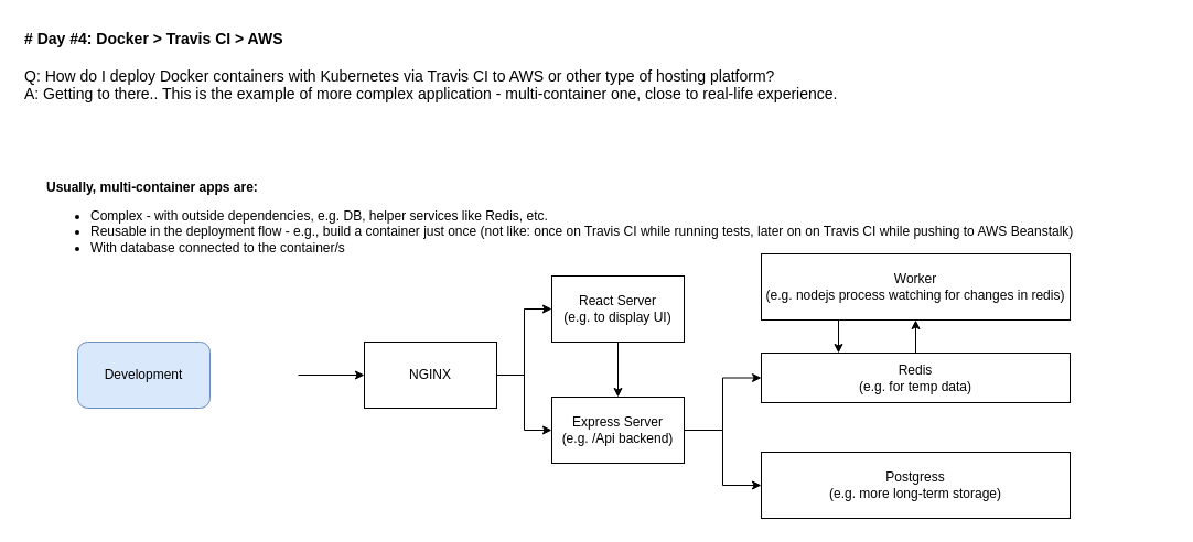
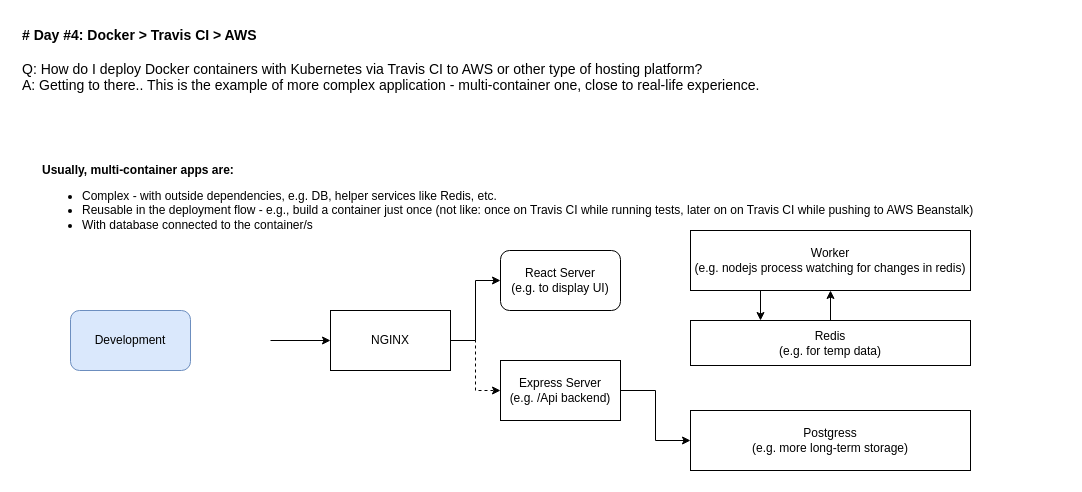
  <mxCell id="0" />
  <mxCell id="1" parent="0" />
  <mxCell id="2" value="&lt;b&gt;# Day #4: Docker &amp;gt; Travis CI &amp;gt; AWS&lt;br&gt;&lt;br&gt;&lt;/b&gt;Q: How do I deploy Docker containers with Kubernetes via Travis CI to AWS or other type of hosting platform?&lt;br&gt;A: Getting to there.. This is the example of more complex application - multi-container one, close to real-life experience." style="text;html=1;fontSize=14;fontColor=#000000;" parent="1" vertex="1"><mxGeometry x="20" y="20" width="760" height="60" as="geometry" /></mxCell>
  <mxCell id="3" value="&lt;div&gt;&lt;b&gt;Usually, multi-container apps are:&lt;/b&gt;&lt;/div&gt;&lt;ul&gt;&lt;li&gt;&lt;span&gt;Complex - with outside dependencies, e.g. DB, helper services like Redis, etc.&lt;/span&gt;&lt;br&gt;&lt;/li&gt;&lt;li&gt;Reusable in the deployment flow - e.g., build a container just once (not like: once on Travis CI while running tests, later on on Travis CI while pushing to AWS Beanstalk)&lt;/li&gt;&lt;li&gt;With database connected to the container/s&lt;/li&gt;&lt;/ul&gt;" style="text;strokeColor=none;fillColor=none;html=1;whiteSpace=wrap;verticalAlign=middle;overflow=hidden;" parent="1" vertex="1"><mxGeometry x="40" y="160" width="1020" height="80" as="geometry" /></mxCell>
  <mxCell id="4" value="Development" style="whiteSpace=wrap;html=1;fillColor=#dae8fc;strokeColor=#6c8ebf;rounded=1;" parent="1" vertex="1"><mxGeometry x="70" y="310" width="120" height="60" as="geometry" /></mxCell>
  <mxCell id="5" style="edgeStyle=orthogonalEdgeStyle;rounded=0;orthogonalLoop=1;jettySize=auto;html=1;entryX=0;entryY=0.5;entryDx=0;entryDy=0;" parent="1" source="7" target="9" edge="1"><mxGeometry relative="1" as="geometry" /></mxCell>
- <mxCell id="6" style="edgeStyle=orthogonalEdgeStyle;rounded=0;orthogonalLoop=1;jettySize=auto;html=1;" parent="1" source="7" target="12" edge="1"><mxGeometry relative="1" as="geometry" /></mxCell>
+ <mxCell id="6" style="edgeStyle=orthogonalEdgeStyle;rounded=0;orthogonalLoop=1;jettySize=auto;html=1;dashed=1;" parent="1" source="7" target="12" edge="1"><mxGeometry relative="1" as="geometry" /></mxCell>
  <mxCell id="7" value="NGINX" style="rounded=0;whiteSpace=wrap;html=1;" parent="1" vertex="1"><mxGeometry x="330" y="310" width="120" height="60" as="geometry" /></mxCell>
- <mxCell id="8" style="edgeStyle=orthogonalEdgeStyle;rounded=0;orthogonalLoop=1;jettySize=auto;html=1;" parent="1" source="9" target="12" edge="1"><mxGeometry relative="1" as="geometry" /></mxCell>
- <mxCell id="9" value="React Server&lt;br&gt;(e.g. to display UI)" style="rounded=0;whiteSpace=wrap;html=1;" parent="1" vertex="1"><mxGeometry x="500" y="250" width="120" height="60" as="geometry" /></mxCell>
- <mxCell id="10" style="edgeStyle=orthogonalEdgeStyle;rounded=0;orthogonalLoop=1;jettySize=auto;html=1;entryX=0;entryY=0.5;entryDx=0;entryDy=0;" parent="1" source="12" target="16" edge="1"><mxGeometry relative="1" as="geometry" /></mxCell>
+ <mxCell id="9" value="React Server&lt;br&gt;(e.g. to display UI)" style="whiteSpace=wrap;html=1;rounded=1;" parent="1" vertex="1"><mxGeometry x="500" y="250" width="120" height="60" as="geometry" /></mxCell>
  <mxCell id="11" style="edgeStyle=orthogonalEdgeStyle;rounded=0;orthogonalLoop=1;jettySize=auto;html=1;entryX=0;entryY=0.5;entryDx=0;entryDy=0;" parent="1" source="12" target="17" edge="1"><mxGeometry relative="1" as="geometry" /></mxCell>
  <mxCell id="12" value="Express Server&lt;br&gt;(e.g. /Api backend)" style="rounded=0;whiteSpace=wrap;html=1;" parent="1" vertex="1"><mxGeometry x="500" y="360" width="120" height="60" as="geometry" /></mxCell>
  <mxCell id="13" style="edgeStyle=orthogonalEdgeStyle;rounded=0;orthogonalLoop=1;jettySize=auto;html=1;exitX=0.25;exitY=1;exitDx=0;exitDy=0;entryX=0.25;entryY=0;entryDx=0;entryDy=0;" parent="1" source="14" target="16" edge="1"><mxGeometry relative="1" as="geometry" /></mxCell>
  <mxCell id="14" value="Worker&lt;br&gt;(e.g. nodejs process watching for changes in redis)" style="rounded=0;whiteSpace=wrap;html=1;" parent="1" vertex="1"><mxGeometry x="690" y="230" width="280" height="60" as="geometry" /></mxCell>
  <mxCell id="15" style="edgeStyle=orthogonalEdgeStyle;rounded=0;orthogonalLoop=1;jettySize=auto;html=1;entryX=0.5;entryY=1;entryDx=0;entryDy=0;" parent="1" source="16" target="14" edge="1"><mxGeometry relative="1" as="geometry" /></mxCell>
  <mxCell id="16" value="Redis&lt;br&gt;(e.g. for temp data)" style="rounded=0;whiteSpace=wrap;html=1;" parent="1" vertex="1"><mxGeometry x="690" y="320" width="280" height="45" as="geometry" /></mxCell>
  <mxCell id="17" value="Postgress&lt;br&gt;(e.g. more long-term storage)" style="rounded=0;whiteSpace=wrap;html=1;" parent="1" vertex="1"><mxGeometry x="690" y="410" width="280" height="60" as="geometry" /></mxCell>
  <mxCell id="18" value="" style="endArrow=classic;html=1;" parent="1" target="7" edge="1"><mxGeometry width="50" height="50" relative="1" as="geometry"><mxPoint x="270" y="340" as="sourcePoint" /><mxPoint x="330" y="320" as="targetPoint" /></mxGeometry></mxCell>
